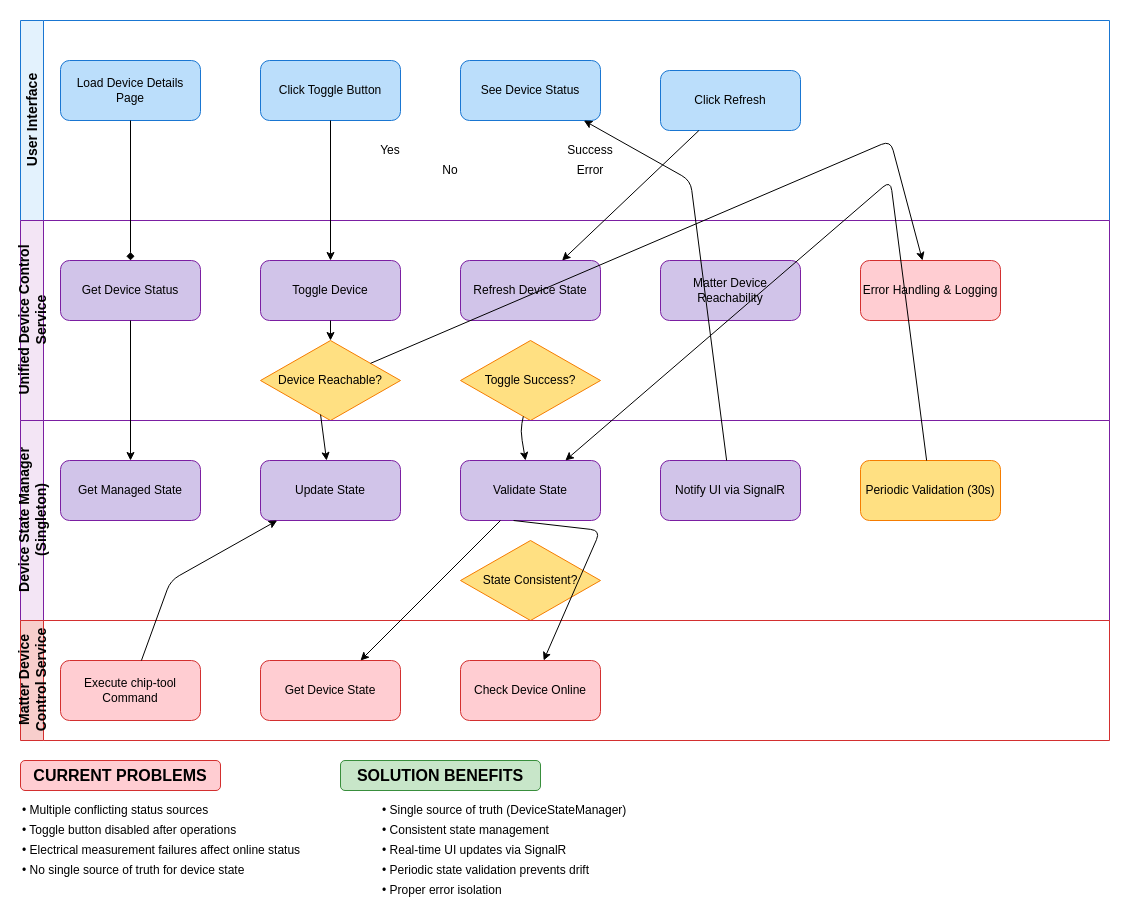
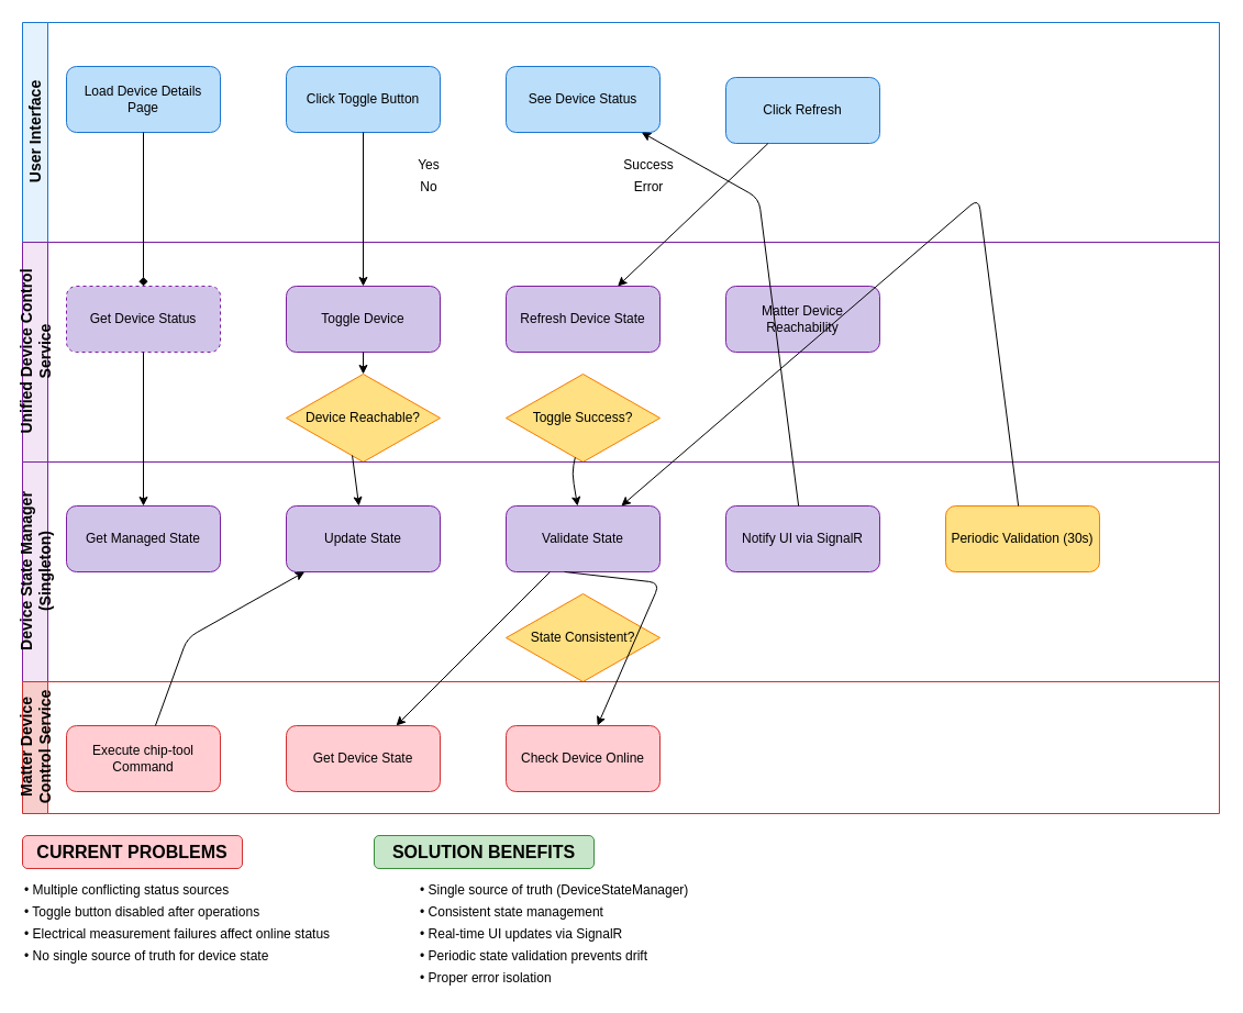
  <mxCell id="0" />
  <mxCell id="1" parent="0" />
  <mxCell id="2" value="User Interface" style="swimlane;horizontal=0;whiteSpace=wrap;html=1;fillColor=#e3f2fd;strokeColor=#1976d2;fontStyle=1;fontSize=14;" parent="1" vertex="1"><mxGeometry x="20" y="20" width="1089" height="200" as="geometry" /></mxCell>
  <mxCell id="3" value="Load Device Details Page" style="rounded=1;whiteSpace=wrap;html=1;fillColor=#bbdefb;strokeColor=#1976d2;" parent="2" vertex="1"><mxGeometry x="40" y="40" width="140" height="60" as="geometry" /></mxCell>
  <mxCell id="4" value="Click Toggle Button" style="rounded=1;whiteSpace=wrap;html=1;fillColor=#bbdefb;strokeColor=#1976d2;" parent="2" vertex="1"><mxGeometry x="240" y="40" width="140" height="60" as="geometry" /></mxCell>
  <mxCell id="5" value="See Device Status" style="rounded=1;whiteSpace=wrap;html=1;fillColor=#bbdefb;strokeColor=#1976d2;" parent="2" vertex="1"><mxGeometry x="440" y="40" width="140" height="60" as="geometry" /></mxCell>
  <mxCell id="6" value="Click Refresh" style="rounded=1;whiteSpace=wrap;html=1;fillColor=#bbdefb;strokeColor=#1976d2;" parent="2" vertex="1"><mxGeometry x="640" y="50" width="140" height="60" as="geometry" /></mxCell>
  <mxCell id="7" value="Unified Device Control Service" style="swimlane;horizontal=0;whiteSpace=wrap;html=1;fillColor=#f3e5f5;strokeColor=#7b1fa2;fontStyle=1;fontSize=14;" parent="1" vertex="1"><mxGeometry x="20" y="220" width="1089" height="200" as="geometry" /></mxCell>
- <mxCell id="8" value="Get Device Status" style="rounded=1;whiteSpace=wrap;html=1;fillColor=#d1c4e9;strokeColor=#7b1fa2;" parent="7" vertex="1"><mxGeometry x="40" y="40" width="140" height="60" as="geometry" /></mxCell>
+ <mxCell id="8" value="Get Device Status" style="rounded=1;whiteSpace=wrap;html=1;fillColor=#d1c4e9;strokeColor=#7b1fa2;dashed=1;" parent="7" vertex="1"><mxGeometry x="40" y="40" width="140" height="60" as="geometry" /></mxCell>
  <mxCell id="9" value="Toggle Device" style="rounded=1;whiteSpace=wrap;html=1;fillColor=#d1c4e9;strokeColor=#7b1fa2;" parent="7" vertex="1"><mxGeometry x="240" y="40" width="140" height="60" as="geometry" /></mxCell>
  <mxCell id="10" value="Refresh Device State" style="rounded=1;whiteSpace=wrap;html=1;fillColor=#d1c4e9;strokeColor=#7b1fa2;" parent="7" vertex="1"><mxGeometry x="440" y="40" width="140" height="60" as="geometry" /></mxCell>
  <mxCell id="11" value="Matter Device Reachability" style="rounded=1;whiteSpace=wrap;html=1;fillColor=#d1c4e9;strokeColor=#7b1fa2;" parent="7" vertex="1"><mxGeometry x="640" y="40" width="140" height="60" as="geometry" /></mxCell>
  <mxCell id="12" value="Device Reachable?" style="rhombus;whiteSpace=wrap;html=1;fillColor=#ffe082;strokeColor=#f57c00;" parent="7" vertex="1"><mxGeometry x="240" y="120" width="140" height="80" as="geometry" /></mxCell>
  <mxCell id="13" value="Toggle Success?" style="rhombus;whiteSpace=wrap;html=1;fillColor=#ffe082;strokeColor=#f57c00;" parent="7" vertex="1"><mxGeometry x="440" y="120" width="140" height="80" as="geometry" /></mxCell>
- <mxCell id="14" value="Error Handling &amp; Logging" style="rounded=1;whiteSpace=wrap;html=1;fillColor=#ffcdd2;strokeColor=#d32f2f;" parent="7" vertex="1"><mxGeometry x="840" y="40" width="140" height="60" as="geometry" /></mxCell>
  <mxCell id="15" value="Device State Manager (Singleton)" style="swimlane;horizontal=0;whiteSpace=wrap;html=1;fillColor=#f3e5f5;strokeColor=#7b1fa2;fontStyle=1;fontSize=14;" parent="1" vertex="1"><mxGeometry x="20" y="420" width="1089" height="200" as="geometry" /></mxCell>
  <mxCell id="16" value="Get Managed State" style="rounded=1;whiteSpace=wrap;html=1;fillColor=#d1c4e9;strokeColor=#7b1fa2;" parent="15" vertex="1"><mxGeometry x="40" y="40" width="140" height="60" as="geometry" /></mxCell>
  <mxCell id="17" value="Update State" style="rounded=1;whiteSpace=wrap;html=1;fillColor=#d1c4e9;strokeColor=#7b1fa2;" parent="15" vertex="1"><mxGeometry x="240" y="40" width="140" height="60" as="geometry" /></mxCell>
  <mxCell id="18" value="Validate State" style="rounded=1;whiteSpace=wrap;html=1;fillColor=#d1c4e9;strokeColor=#7b1fa2;" parent="15" vertex="1"><mxGeometry x="440" y="40" width="140" height="60" as="geometry" /></mxCell>
  <mxCell id="19" value="Notify UI via SignalR" style="rounded=1;whiteSpace=wrap;html=1;fillColor=#d1c4e9;strokeColor=#7b1fa2;" parent="15" vertex="1"><mxGeometry x="640" y="40" width="140" height="60" as="geometry" /></mxCell>
  <mxCell id="20" value="Periodic Validation (30s)" style="rounded=1;whiteSpace=wrap;html=1;fillColor=#ffe082;strokeColor=#f57c00;" parent="15" vertex="1"><mxGeometry x="840" y="40" width="140" height="60" as="geometry" /></mxCell>
  <mxCell id="21" value="State Consistent?" style="rhombus;whiteSpace=wrap;html=1;fillColor=#ffe082;strokeColor=#f57c00;" parent="15" vertex="1"><mxGeometry x="440" y="120" width="140" height="80" as="geometry" /></mxCell>
  <mxCell id="22" value="Matter Device Control Service" style="swimlane;horizontal=0;whiteSpace=wrap;html=1;fillColor=#F8CECC;strokeColor=#d32f2f;fontStyle=1;fontSize=14;" parent="1" vertex="1"><mxGeometry x="20" y="620" width="1089" height="120" as="geometry" /></mxCell>
  <mxCell id="23" value="Execute chip-tool Command" style="rounded=1;whiteSpace=wrap;html=1;fillColor=#ffcdd2;strokeColor=#d32f2f;" parent="22" vertex="1"><mxGeometry x="40" y="40" width="140" height="60" as="geometry" /></mxCell>
  <mxCell id="24" value="Get Device State" style="rounded=1;whiteSpace=wrap;html=1;fillColor=#ffcdd2;strokeColor=#d32f2f;" parent="22" vertex="1"><mxGeometry x="240" y="40" width="140" height="60" as="geometry" /></mxCell>
  <mxCell id="25" value="Check Device Online" style="rounded=1;whiteSpace=wrap;html=1;fillColor=#ffcdd2;strokeColor=#d32f2f;" parent="22" vertex="1"><mxGeometry x="440" y="40" width="140" height="60" as="geometry" /></mxCell>
  <mxCell id="26" parent="1" source="3" target="8" edge="1" style="endArrow=diamond;"><mxGeometry relative="1" as="geometry" /></mxCell>
  <mxCell id="27" parent="1" source="4" target="9" edge="1"><mxGeometry relative="1" as="geometry" /></mxCell>
  <mxCell id="28" parent="1" source="6" target="10" edge="1"><mxGeometry relative="1" as="geometry" /></mxCell>
  <mxCell id="29" parent="1" source="8" target="16" edge="1"><mxGeometry relative="1" as="geometry" /></mxCell>
  <mxCell id="30" parent="1" source="9" target="12" edge="1"><mxGeometry relative="1" as="geometry" /></mxCell>
  <mxCell id="31" style="exitX=0.429;exitY=0.925;exitDx=0;exitDy=0;exitPerimeter=0;" parent="1" source="12" target="17" edge="1"><mxGeometry relative="1" as="geometry"><Array as="points" /></mxGeometry></mxCell>
  <mxCell id="32" parent="1" source="18" target="24" edge="1"><mxGeometry relative="1" as="geometry" /></mxCell>
  <mxCell id="33" style="exitX=0.379;exitY=1;exitDx=0;exitDy=0;exitPerimeter=0;" parent="1" source="18" target="25" edge="1"><mxGeometry relative="1" as="geometry"><Array as="points"><mxPoint x="600" y="530" /></Array></mxGeometry></mxCell>
  <mxCell id="34" parent="1" source="23" target="17" edge="1"><mxGeometry relative="1" as="geometry"><Array as="points"><mxPoint x="170" y="580" /></Array></mxGeometry></mxCell>
  <mxCell id="35" parent="1" source="19" target="5" edge="1"><mxGeometry relative="1" as="geometry"><Array as="points"><mxPoint x="690" y="180" /></Array></mxGeometry></mxCell>
- <mxCell id="36" parent="1" source="12" target="14" edge="1"><mxGeometry relative="1" as="geometry"><Array as="points"><mxPoint x="890" y="140" /></Array></mxGeometry></mxCell>
  <mxCell id="37" parent="1" source="13" target="18" edge="1"><mxGeometry relative="1" as="geometry"><Array as="points"><mxPoint x="520" y="430" /></Array></mxGeometry></mxCell>
  <mxCell id="38" parent="1" source="20" target="18" edge="1"><mxGeometry relative="1" as="geometry"><Array as="points"><mxPoint x="890" y="180" /></Array></mxGeometry></mxCell>
  <mxCell id="39" value="Yes" style="text;html=1;strokeColor=none;fillColor=none;align=center;verticalAlign=middle;whiteSpace=wrap;rounded=0;" parent="1" vertex="1"><mxGeometry x="370" y="140" width="40" height="20" as="geometry" /></mxCell>
- <mxCell id="40" value="No" style="text;html=1;strokeColor=none;fillColor=none;align=center;verticalAlign=middle;whiteSpace=wrap;rounded=0;" parent="1" vertex="1"><mxGeometry x="430" y="160" width="40" height="20" as="geometry" /></mxCell>
+ <mxCell id="40" value="No" style="text;html=1;strokeColor=none;fillColor=none;align=center;verticalAlign=middle;whiteSpace=wrap;rounded=0;" parent="1" vertex="1"><mxGeometry x="370" y="160" width="40" height="20" as="geometry" /></mxCell>
  <mxCell id="41" value="Success" style="text;html=1;strokeColor=none;fillColor=none;align=center;verticalAlign=middle;whiteSpace=wrap;rounded=0;" parent="1" vertex="1"><mxGeometry x="570" y="140" width="40" height="20" as="geometry" /></mxCell>
  <mxCell id="42" value="Error" style="text;html=1;strokeColor=none;fillColor=none;align=center;verticalAlign=middle;whiteSpace=wrap;rounded=0;" parent="1" vertex="1"><mxGeometry x="570" y="160" width="40" height="20" as="geometry" /></mxCell>
  <mxCell id="43" value="CURRENT PROBLEMS" style="text;html=1;strokeColor=#d32f2f;fillColor=#ffcdd2;align=center;verticalAlign=middle;whiteSpace=wrap;rounded=1;fontSize=16;fontStyle=1;" parent="1" vertex="1"><mxGeometry x="20" y="760" width="200" height="30" as="geometry" /></mxCell>
  <mxCell id="44" value="• Multiple conflicting status sources" style="text;html=1;strokeColor=none;fillColor=none;align=left;verticalAlign=middle;whiteSpace=wrap;rounded=0;fontSize=12;" parent="1" vertex="1"><mxGeometry x="20" y="800" width="250" height="20" as="geometry" /></mxCell>
  <mxCell id="45" value="• Toggle button disabled after operations" style="text;html=1;strokeColor=none;fillColor=none;align=left;verticalAlign=middle;whiteSpace=wrap;rounded=0;fontSize=12;" parent="1" vertex="1"><mxGeometry x="20" y="820" width="250" height="20" as="geometry" /></mxCell>
  <mxCell id="46" value="• Electrical measurement failures affect online status" style="text;html=1;strokeColor=none;fillColor=none;align=left;verticalAlign=middle;whiteSpace=wrap;rounded=0;fontSize=12;" parent="1" vertex="1"><mxGeometry x="20" y="840" width="300" height="20" as="geometry" /></mxCell>
  <mxCell id="47" value="• No single source of truth for device state" style="text;html=1;strokeColor=none;fillColor=none;align=left;verticalAlign=middle;whiteSpace=wrap;rounded=0;fontSize=12;" parent="1" vertex="1"><mxGeometry x="20" y="860" width="300" height="20" as="geometry" /></mxCell>
  <mxCell id="48" value="SOLUTION BENEFITS" style="text;html=1;strokeColor=#388e3c;fillColor=#c8e6c9;align=center;verticalAlign=middle;whiteSpace=wrap;rounded=1;fontSize=16;fontStyle=1;" parent="1" vertex="1"><mxGeometry x="340" y="760" width="200" height="30" as="geometry" /></mxCell>
  <mxCell id="49" value="• Single source of truth (DeviceStateManager)" style="text;html=1;strokeColor=none;fillColor=none;align=left;verticalAlign=middle;whiteSpace=wrap;rounded=0;fontSize=12;" parent="1" vertex="1"><mxGeometry x="380" y="800" width="300" height="20" as="geometry" /></mxCell>
  <mxCell id="50" value="• Consistent state management" style="text;html=1;strokeColor=none;fillColor=none;align=left;verticalAlign=middle;whiteSpace=wrap;rounded=0;fontSize=12;" parent="1" vertex="1"><mxGeometry x="380" y="820" width="250" height="20" as="geometry" /></mxCell>
  <mxCell id="51" value="• Real-time UI updates via SignalR" style="text;html=1;strokeColor=none;fillColor=none;align=left;verticalAlign=middle;whiteSpace=wrap;rounded=0;fontSize=12;" parent="1" vertex="1"><mxGeometry x="380" y="840" width="250" height="20" as="geometry" /></mxCell>
  <mxCell id="52" value="• Periodic state validation prevents drift" style="text;html=1;strokeColor=none;fillColor=none;align=left;verticalAlign=middle;whiteSpace=wrap;rounded=0;fontSize=12;" parent="1" vertex="1"><mxGeometry x="380" y="860" width="300" height="20" as="geometry" /></mxCell>
  <mxCell id="53" value="• Proper error isolation" style="text;html=1;strokeColor=none;fillColor=none;align=left;verticalAlign=middle;whiteSpace=wrap;rounded=0;fontSize=12;" parent="1" vertex="1"><mxGeometry x="380" y="880" width="200" height="20" as="geometry" /></mxCell>
